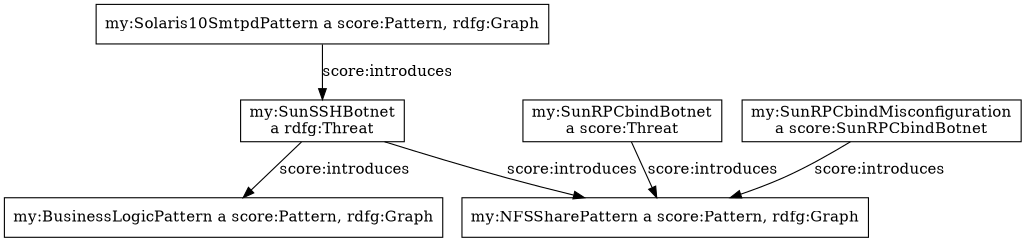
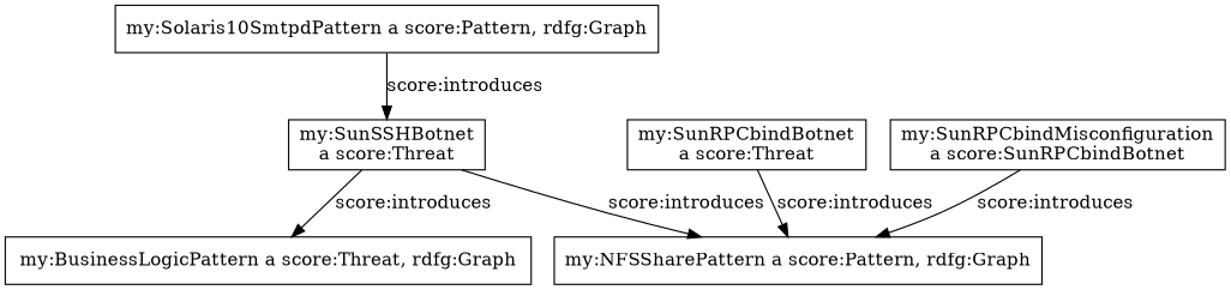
  digraph {
    compound=true
    node [shape=box]
    n1 [label="my:NFSSharePattern a score:Pattern, rdfg:Graph"]
-   n2 [label="my:BusinessLogicPattern a score:Pattern, rdfg:Graph"]
+   n2 [label="my:BusinessLogicPattern a score:Threat, rdfg:Graph"]
    n3 [label="my:Solaris10SmtpdPattern a score:Pattern, rdfg:Graph"]
-   n4 [label="my:SunSSHBotnet\na rdfg:Threat"]
+   n4 [label="my:SunSSHBotnet\na score:Threat"]
    n5 [label="my:SunRPCbindBotnet\na score:Threat"]
    n6 [label="my:SunRPCbindMisconfiguration\na score:SunRPCbindBotnet"]
    n3 -> n4 [label="score:introduces"]
    n4 -> n1 [label="score:introduces"]
    n4 -> n2 [label="score:introduces"]
    n5 -> n1 [label="score:introduces"]
    n6 -> n1 [label="score:introduces"]
  }
